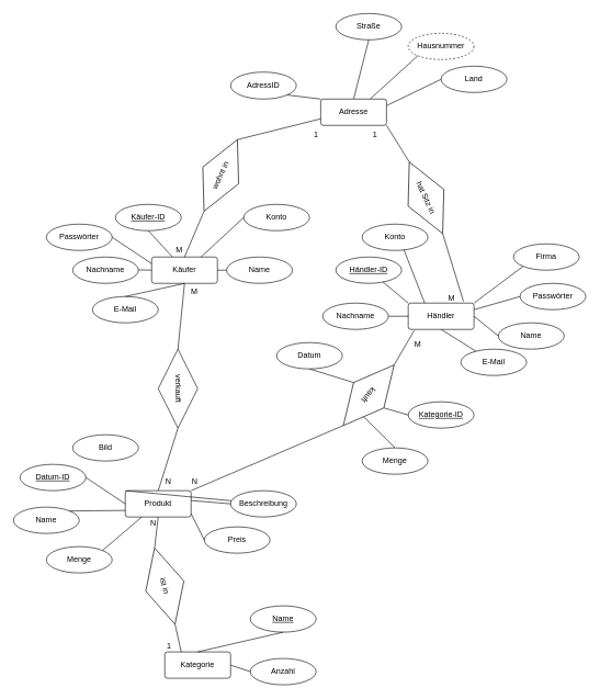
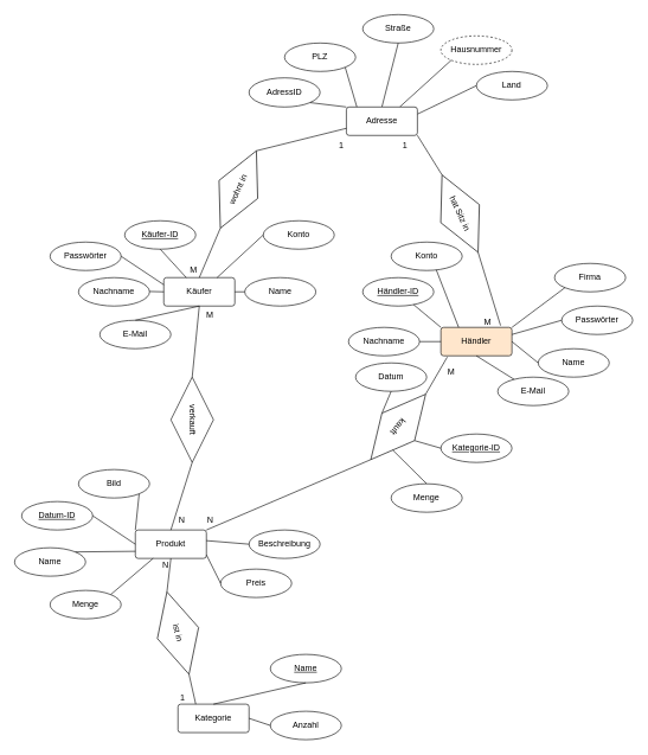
  <mxCell id="0" />
  <mxCell id="1" parent="0" />
- <mxCell id="2" value="Händler" style="rounded=1;arcSize=10;whiteSpace=wrap;html=1;align=center;" parent="1" vertex="1"><mxGeometry x="620" y="460" width="100" height="40" as="geometry" /></mxCell>
+ <mxCell id="2" value="Händler" style="rounded=1;arcSize=10;whiteSpace=wrap;html=1;align=center;fillColor=#ffe6cc;" parent="1" vertex="1"><mxGeometry x="620" y="460" width="100" height="40" as="geometry" /></mxCell>
  <mxCell id="3" value="Käufer" style="rounded=1;arcSize=10;whiteSpace=wrap;html=1;align=center;" parent="1" vertex="1"><mxGeometry x="230" y="390" width="100" height="40" as="geometry" /></mxCell>
  <mxCell id="4" value="Produkt" style="rounded=1;arcSize=10;whiteSpace=wrap;html=1;align=center;" parent="1" vertex="1"><mxGeometry x="190" y="745" width="100" height="40" as="geometry" /></mxCell>
  <mxCell id="5" value="Kategorie" style="rounded=1;arcSize=10;whiteSpace=wrap;html=1;align=center;" parent="1" vertex="1"><mxGeometry x="250" y="990" width="100" height="40" as="geometry" /></mxCell>
  <mxCell id="6" value="E-Mail" style="ellipse;whiteSpace=wrap;html=1;align=center;" parent="1" vertex="1"><mxGeometry x="140" y="450" width="100" height="40" as="geometry" /></mxCell>
  <mxCell id="7" value="Käufer-ID" style="ellipse;whiteSpace=wrap;html=1;align=center;fontStyle=4;" parent="1" vertex="1"><mxGeometry x="175" y="310" width="100" height="40" as="geometry" /></mxCell>
  <mxCell id="8" value="E-Mail" style="ellipse;whiteSpace=wrap;html=1;align=center;" parent="1" vertex="1"><mxGeometry x="700" y="530" width="100" height="40" as="geometry" /></mxCell>
  <mxCell id="9" value="Name" style="ellipse;whiteSpace=wrap;html=1;align=center;" parent="1" vertex="1"><mxGeometry x="344" y="390" width="100" height="40" as="geometry" /></mxCell>
  <mxCell id="10" value="Nachname" style="ellipse;whiteSpace=wrap;html=1;align=center;" parent="1" vertex="1"><mxGeometry x="110" y="390" width="100" height="40" as="geometry" /></mxCell>
  <mxCell id="11" value="Firma&lt;span style=&quot;color: rgba(0, 0, 0, 0); font-family: monospace; font-size: 0px; text-align: start;&quot;&gt;%3CmxGraphModel%3E%3Croot%3E%3CmxCell%20id%3D%220%22%2F%3E%3CmxCell%20id%3D%221%22%20parent%3D%220%22%2F%3E%3CmxCell%20id%3D%222%22%20value%3D%22E-Mail%22%20style%3D%22ellipse%3BwhiteSpace%3Dwrap%3Bhtml%3D1%3Balign%3Dcenter%3B%22%20vertex%3D%221%22%20parent%3D%221%22%3E%3CmxGeometry%20x%3D%22300%22%20y%3D%22250%22%20width%3D%22100%22%20height%3D%2240%22%20as%3D%22geometry%22%2F%3E%3C%2FmxCell%3E%3C%2Froot%3E%3C%2FmxGraphModel%3E&lt;/span&gt;" style="ellipse;whiteSpace=wrap;html=1;align=center;" parent="1" vertex="1"><mxGeometry x="780" y="370" width="100" height="40" as="geometry" /></mxCell>
  <mxCell id="12" value="Name" style="ellipse;whiteSpace=wrap;html=1;align=center;" parent="1" vertex="1"><mxGeometry x="757" y="490" width="100" height="40" as="geometry" /></mxCell>
  <mxCell id="13" value="" style="endArrow=none;html=1;rounded=0;" parent="1" edge="1"><mxGeometry relative="1" as="geometry"><mxPoint x="210" y="409.5" as="sourcePoint" /><mxPoint x="230" y="410" as="targetPoint" /></mxGeometry></mxCell>
  <mxCell id="14" value="" style="endArrow=none;html=1;rounded=0;exitX=0;exitY=1;exitDx=0;exitDy=0;entryX=1;entryY=0;entryDx=0;entryDy=0;" parent="1" source="11" target="2" edge="1"><mxGeometry relative="1" as="geometry"><mxPoint x="220" y="419.5" as="sourcePoint" /><mxPoint x="240" y="420" as="targetPoint" /></mxGeometry></mxCell>
  <mxCell id="15" value="" style="endArrow=none;html=1;rounded=0;entryX=0.5;entryY=0;entryDx=0;entryDy=0;exitX=0.5;exitY=1;exitDx=0;exitDy=0;" parent="1" source="3" target="6" edge="1"><mxGeometry relative="1" as="geometry"><mxPoint x="230" y="429.5" as="sourcePoint" /><mxPoint x="250" y="430" as="targetPoint" /></mxGeometry></mxCell>
  <mxCell id="16" value="" style="endArrow=none;html=1;rounded=0;entryX=0;entryY=0.5;entryDx=0;entryDy=0;exitX=1;exitY=0.5;exitDx=0;exitDy=0;" parent="1" source="3" target="9" edge="1"><mxGeometry relative="1" as="geometry"><mxPoint x="240" y="439.5" as="sourcePoint" /><mxPoint x="260" y="440" as="targetPoint" /></mxGeometry></mxCell>
  <mxCell id="17" value="" style="endArrow=none;html=1;rounded=0;entryX=0.5;entryY=1;entryDx=0;entryDy=0;" parent="1" source="3" target="7" edge="1"><mxGeometry relative="1" as="geometry"><mxPoint x="260" y="459.5" as="sourcePoint" /><mxPoint x="280" y="460" as="targetPoint" /></mxGeometry></mxCell>
  <mxCell id="18" value="Nachname" style="ellipse;whiteSpace=wrap;html=1;align=center;" parent="1" vertex="1"><mxGeometry x="490" y="460" width="100" height="40" as="geometry" /></mxCell>
  <mxCell id="19" value="Händler-ID" style="ellipse;whiteSpace=wrap;html=1;align=center;fontStyle=4;" parent="1" vertex="1"><mxGeometry x="510" y="390" width="100" height="40" as="geometry" /></mxCell>
  <mxCell id="20" value="" style="endArrow=none;html=1;rounded=0;entryX=0.84;entryY=-0.065;entryDx=0;entryDy=0;entryPerimeter=0;exitX=1;exitY=0.5;exitDx=0;exitDy=0;" parent="1" source="78" target="2" edge="1"><mxGeometry relative="1" as="geometry"><mxPoint x="660" y="310" as="sourcePoint" /><mxPoint x="730" y="470" as="targetPoint" /></mxGeometry></mxCell>
  <mxCell id="21" value="" style="endArrow=none;html=1;rounded=0;entryX=0;entryY=0;entryDx=0;entryDy=0;" parent="1" source="19" target="2" edge="1"><mxGeometry relative="1" as="geometry"><mxPoint x="814.645" y="424.142" as="sourcePoint" /><mxPoint x="740" y="480" as="targetPoint" /></mxGeometry></mxCell>
  <mxCell id="22" value="" style="endArrow=none;html=1;rounded=0;exitX=0;exitY=0.5;exitDx=0;exitDy=0;entryX=1;entryY=0.5;entryDx=0;entryDy=0;" parent="1" source="12" target="2" edge="1"><mxGeometry relative="1" as="geometry"><mxPoint x="824.645" y="434.142" as="sourcePoint" /><mxPoint x="750" y="490" as="targetPoint" /></mxGeometry></mxCell>
  <mxCell id="23" value="" style="endArrow=none;html=1;rounded=0;exitX=0.5;exitY=1;exitDx=0;exitDy=0;" parent="1" source="2" target="8" edge="1"><mxGeometry relative="1" as="geometry"><mxPoint x="834.645" y="444.142" as="sourcePoint" /><mxPoint x="760" y="500" as="targetPoint" /></mxGeometry></mxCell>
  <mxCell id="24" value="" style="endArrow=none;html=1;rounded=0;exitX=1;exitY=0.5;exitDx=0;exitDy=0;entryX=0;entryY=0.5;entryDx=0;entryDy=0;" parent="1" source="18" target="2" edge="1"><mxGeometry relative="1" as="geometry"><mxPoint x="844.645" y="454.142" as="sourcePoint" /><mxPoint x="770" y="510" as="targetPoint" /></mxGeometry></mxCell>
  <mxCell id="25" value="" style="endArrow=none;html=1;rounded=0;exitX=0.25;exitY=0;exitDx=0;exitDy=0;" parent="1" source="2" edge="1"><mxGeometry relative="1" as="geometry"><mxPoint x="870" y="110" as="sourcePoint" /><mxPoint x="610" y="370" as="targetPoint" /></mxGeometry></mxCell>
  <mxCell id="26" value="Name" style="ellipse;whiteSpace=wrap;html=1;align=center;fontStyle=4;" parent="1" vertex="1"><mxGeometry x="380" y="920" width="100" height="40" as="geometry" /></mxCell>
  <mxCell id="27" value="Anzahl" style="ellipse;whiteSpace=wrap;html=1;align=center;" parent="1" vertex="1"><mxGeometry x="380" y="1000" width="100" height="40" as="geometry" /></mxCell>
  <mxCell id="28" value="ist in" style="shape=rhombus;perimeter=rhombusPerimeter;whiteSpace=wrap;html=1;align=center;rotation=75;" parent="1" vertex="1"><mxGeometry x="190" y="860" width="120" height="60" as="geometry" /></mxCell>
  <mxCell id="29" value="" style="endArrow=none;html=1;rounded=0;entryX=1;entryY=0.5;entryDx=0;entryDy=0;exitX=0.25;exitY=0;exitDx=0;exitDy=0;" parent="1" source="5" target="28" edge="1"><mxGeometry relative="1" as="geometry"><mxPoint x="250" y="870" as="sourcePoint" /><mxPoint x="410" y="870" as="targetPoint" /></mxGeometry></mxCell>
  <mxCell id="30" value="1" style="resizable=0;html=1;align=right;verticalAlign=bottom;" parent="29" connectable="0" vertex="1"><mxGeometry x="1" relative="1" as="geometry"><mxPoint x="-6" y="42" as="offset" /></mxGeometry></mxCell>
  <mxCell id="31" value="" style="endArrow=none;html=1;rounded=0;entryX=0;entryY=0.5;entryDx=0;entryDy=0;exitX=0.5;exitY=1;exitDx=0;exitDy=0;" parent="1" source="4" target="28" edge="1"><mxGeometry relative="1" as="geometry"><mxPoint x="250" y="900" as="sourcePoint" /><mxPoint x="410" y="900" as="targetPoint" /></mxGeometry></mxCell>
  <mxCell id="32" value="N" style="resizable=0;html=1;align=right;verticalAlign=bottom;" parent="31" connectable="0" vertex="1"><mxGeometry x="1" relative="1" as="geometry"><mxPoint x="2" y="-29" as="offset" /></mxGeometry></mxCell>
  <mxCell id="33" value="" style="endArrow=none;html=1;rounded=0;entryX=0.5;entryY=1;entryDx=0;entryDy=0;exitX=0.5;exitY=0;exitDx=0;exitDy=0;" parent="1" source="5" target="26" edge="1"><mxGeometry relative="1" as="geometry"><mxPoint x="430" y="610" as="sourcePoint" /><mxPoint x="590" y="610" as="targetPoint" /></mxGeometry></mxCell>
  <mxCell id="34" value="" style="endArrow=none;html=1;rounded=0;exitX=1;exitY=0.5;exitDx=0;exitDy=0;entryX=0;entryY=0.5;entryDx=0;entryDy=0;" parent="1" source="5" target="27" edge="1"><mxGeometry relative="1" as="geometry"><mxPoint x="350" y="650" as="sourcePoint" /><mxPoint x="380" y="650" as="targetPoint" /></mxGeometry></mxCell>
  <mxCell id="35" value="Datum-ID" style="ellipse;whiteSpace=wrap;html=1;align=center;fontStyle=4;" parent="1" vertex="1"><mxGeometry x="30" y="705" width="100" height="40" as="geometry" /></mxCell>
  <mxCell id="36" value="" style="endArrow=none;html=1;rounded=0;exitX=1;exitY=0.5;exitDx=0;exitDy=0;entryX=0;entryY=0.5;entryDx=0;entryDy=0;" parent="1" source="35" target="4" edge="1"><mxGeometry relative="1" as="geometry"><mxPoint x="480" y="600" as="sourcePoint" /><mxPoint x="640" y="600" as="targetPoint" /></mxGeometry></mxCell>
  <mxCell id="37" value="Preis&lt;span style=&quot;color: rgba(0, 0, 0, 0); font-family: monospace; font-size: 0px; text-align: start;&quot;&gt;%3CmxGraphModel%3E%3Croot%3E%3CmxCell%20id%3D%220%22%2F%3E%3CmxCell%20id%3D%221%22%20parent%3D%220%22%2F%3E%3CmxCell%20id%3D%222%22%20value%3D%22%22%20style%3D%22endArrow%3Dnone%3Bhtml%3D1%3Brounded%3D0%3BexitX%3D1%3BexitY%3D0.5%3BexitDx%3D0%3BexitDy%3D0%3B%22%20edge%3D%221%22%20parent%3D%221%22%3E%3CmxGeometry%20relative%3D%221%22%20as%3D%22geometry%22%3E%3CmxPoint%20x%3D%22400%22%20y%3D%22430%22%20as%3D%22sourcePoint%22%2F%3E%3CmxPoint%20x%3D%22430%22%20y%3D%22430%22%20as%3D%22targetPoint%22%2F%3E%3C%2FmxGeometry%3E%3C%2FmxCell%3E%3C%2Froot%3E%3C%2FmxGraphModel%3E&lt;/span&gt;" style="ellipse;whiteSpace=wrap;html=1;align=center;" parent="1" vertex="1"><mxGeometry x="310" y="800" width="100" height="40" as="geometry" /></mxCell>
  <mxCell id="38" value="Bild" style="ellipse;whiteSpace=wrap;html=1;align=center;" parent="1" vertex="1"><mxGeometry x="110" y="660" width="100" height="40" as="geometry" /></mxCell>
  <mxCell id="39" value="Beschreibung" style="ellipse;whiteSpace=wrap;html=1;align=center;" parent="1" vertex="1"><mxGeometry x="350" y="745" width="100" height="40" as="geometry" /></mxCell>
  <mxCell id="40" value="" style="endArrow=none;html=1;rounded=0;exitX=0;exitY=0.5;exitDx=0;exitDy=0;" parent="1" source="37" edge="1"><mxGeometry relative="1" as="geometry"><mxPoint x="140" y="775" as="sourcePoint" /><mxPoint x="290" y="780" as="targetPoint" /></mxGeometry></mxCell>
- <mxCell id="41" value="" style="endArrow=none;html=1;rounded=0;exitX=0;exitY=0;exitDx=0;exitDy=0;" parent="1" source="4" target="39" edge="1"><mxGeometry relative="1" as="geometry"><mxPoint x="320" y="790" as="sourcePoint" /><mxPoint x="300" y="775" as="targetPoint" /></mxGeometry></mxCell>
+ <mxCell id="41" value="" style="endArrow=none;html=1;rounded=0;exitX=0;exitY=0;exitDx=0;exitDy=0;entryX=1;entryY=1;entryDx=0;entryDy=0;" parent="1" source="4" target="38" edge="1"><mxGeometry relative="1" as="geometry"><mxPoint x="320" y="790" as="sourcePoint" /><mxPoint x="300" y="775" as="targetPoint" /></mxGeometry></mxCell>
  <mxCell id="42" value="" style="endArrow=none;html=1;rounded=0;exitX=0;exitY=0.5;exitDx=0;exitDy=0;" parent="1" source="39" edge="1"><mxGeometry relative="1" as="geometry"><mxPoint x="330" y="800" as="sourcePoint" /><mxPoint x="290" y="760" as="targetPoint" /></mxGeometry></mxCell>
  <mxCell id="43" value="verkauft" style="shape=rhombus;perimeter=rhombusPerimeter;whiteSpace=wrap;html=1;align=center;rotation=90;" parent="1" vertex="1"><mxGeometry x="210" y="560" width="120" height="60" as="geometry" /></mxCell>
  <mxCell id="44" value="" style="endArrow=none;html=1;rounded=0;exitX=0.5;exitY=0;exitDx=0;exitDy=0;entryX=1;entryY=0.5;entryDx=0;entryDy=0;" parent="1" source="4" target="43" edge="1"><mxGeometry relative="1" as="geometry"><mxPoint x="480" y="600" as="sourcePoint" /><mxPoint x="640" y="600" as="targetPoint" /></mxGeometry></mxCell>
  <mxCell id="45" value="N" style="resizable=0;html=1;align=right;verticalAlign=bottom;" parent="44" connectable="0" vertex="1"><mxGeometry x="1" relative="1" as="geometry"><mxPoint x="-10" y="90" as="offset" /></mxGeometry></mxCell>
  <mxCell id="46" value="" style="endArrow=none;html=1;rounded=0;exitX=0.5;exitY=1;exitDx=0;exitDy=0;entryX=0;entryY=0.5;entryDx=0;entryDy=0;" parent="1" source="3" target="43" edge="1"><mxGeometry relative="1" as="geometry"><mxPoint x="250" y="755" as="sourcePoint" /><mxPoint x="289.386" y="659.261" as="targetPoint" /></mxGeometry></mxCell>
  <mxCell id="47" value="M" style="resizable=0;html=1;align=right;verticalAlign=bottom;" parent="46" connectable="0" vertex="1"><mxGeometry x="1" relative="1" as="geometry"><mxPoint x="30" y="-79" as="offset" /></mxGeometry></mxCell>
  <mxCell id="48" value="kauft" style="shape=rhombus;perimeter=rhombusPerimeter;whiteSpace=wrap;html=1;align=center;rotation=-230;direction=east;" parent="1" vertex="1"><mxGeometry x="500" y="570" width="120" height="60" as="geometry" /></mxCell>
  <mxCell id="49" value="" style="endArrow=none;html=1;rounded=0;exitX=1;exitY=0;exitDx=0;exitDy=0;entryX=1;entryY=0.5;entryDx=0;entryDy=0;" parent="1" source="4" target="48" edge="1"><mxGeometry relative="1" as="geometry"><mxPoint x="250" y="755" as="sourcePoint" /><mxPoint x="280" y="660" as="targetPoint" /></mxGeometry></mxCell>
  <mxCell id="50" value="N" style="resizable=0;html=1;align=right;verticalAlign=bottom;" parent="49" connectable="0" vertex="1"><mxGeometry x="1" relative="1" as="geometry"><mxPoint x="-222" y="94" as="offset" /></mxGeometry></mxCell>
  <mxCell id="51" value="" style="endArrow=none;html=1;rounded=0;exitX=0.09;exitY=1.043;exitDx=0;exitDy=0;entryX=0;entryY=0.5;entryDx=0;entryDy=0;exitPerimeter=0;" parent="1" source="2" target="48" edge="1"><mxGeometry relative="1" as="geometry"><mxPoint x="290" y="440" as="sourcePoint" /><mxPoint x="280" y="540" as="targetPoint" /></mxGeometry></mxCell>
  <mxCell id="52" value="M" style="resizable=0;html=1;align=right;verticalAlign=bottom;" parent="51" connectable="0" vertex="1"><mxGeometry x="1" relative="1" as="geometry"><mxPoint x="42" y="-24" as="offset" /></mxGeometry></mxCell>
  <mxCell id="53" value="Kategorie-ID" style="ellipse;whiteSpace=wrap;html=1;align=center;fontStyle=4;" parent="1" vertex="1"><mxGeometry x="620" y="610" width="100" height="40" as="geometry" /></mxCell>
  <mxCell id="54" value="" style="endArrow=none;html=1;rounded=0;exitX=0.5;exitY=0;exitDx=0;exitDy=0;entryX=0;entryY=0.5;entryDx=0;entryDy=0;" parent="1" source="48" target="53" edge="1"><mxGeometry relative="1" as="geometry"><mxPoint x="480" y="600" as="sourcePoint" /><mxPoint x="640" y="600" as="targetPoint" /></mxGeometry></mxCell>
- <mxCell id="55" value="Datum" style="ellipse;whiteSpace=wrap;html=1;align=center;" parent="1" vertex="1"><mxGeometry x="420" y="520" width="100" height="40" as="geometry" /></mxCell>
+ <mxCell id="55" value="Datum" style="ellipse;whiteSpace=wrap;html=1;align=center;" parent="1" vertex="1"><mxGeometry x="500" y="510" width="100" height="40" as="geometry" /></mxCell>
  <mxCell id="56" value="Menge" style="ellipse;whiteSpace=wrap;html=1;align=center;" parent="1" vertex="1"><mxGeometry x="550" y="680" width="100" height="40" as="geometry" /></mxCell>
  <mxCell id="57" value="" style="endArrow=none;html=1;rounded=0;entryX=1;entryY=0;entryDx=0;entryDy=0;exitX=0.5;exitY=0;exitDx=0;exitDy=0;" parent="1" source="56" target="48" edge="1"><mxGeometry relative="1" as="geometry"><mxPoint x="480" y="600" as="sourcePoint" /><mxPoint x="640" y="600" as="targetPoint" /></mxGeometry></mxCell>
  <mxCell id="58" value="" style="endArrow=none;html=1;rounded=0;exitX=0.5;exitY=1;exitDx=0;exitDy=0;entryX=0.5;entryY=1;entryDx=0;entryDy=0;" parent="1" source="48" target="55" edge="1"><mxGeometry relative="1" as="geometry"><mxPoint x="610" y="690" as="sourcePoint" /><mxPoint x="490" y="590" as="targetPoint" /></mxGeometry></mxCell>
  <mxCell id="59" value="Konto" style="ellipse;whiteSpace=wrap;html=1;align=center;" vertex="1" parent="1"><mxGeometry x="550" y="340" width="100" height="40" as="geometry" /></mxCell>
  <mxCell id="60" value="Konto" style="ellipse;whiteSpace=wrap;html=1;align=center;" vertex="1" parent="1"><mxGeometry x="370" y="310" width="100" height="40" as="geometry" /></mxCell>
  <mxCell id="61" value="Passwörter" style="ellipse;whiteSpace=wrap;html=1;align=center;" vertex="1" parent="1"><mxGeometry x="70" y="340" width="100" height="40" as="geometry" /></mxCell>
  <mxCell id="62" value="" style="endArrow=none;html=1;rounded=0;entryX=1;entryY=0.5;entryDx=0;entryDy=0;exitX=0;exitY=0.25;exitDx=0;exitDy=0;" edge="1" parent="1" source="3" target="61"><mxGeometry width="50" height="50" relative="1" as="geometry"><mxPoint x="180" y="410" as="sourcePoint" /><mxPoint x="230" y="360" as="targetPoint" /></mxGeometry></mxCell>
  <mxCell id="63" value="Passwörter" style="ellipse;whiteSpace=wrap;html=1;align=center;" vertex="1" parent="1"><mxGeometry x="790" y="430" width="100" height="40" as="geometry" /></mxCell>
  <mxCell id="64" value="" style="endArrow=none;html=1;rounded=0;entryX=0;entryY=0.5;entryDx=0;entryDy=0;exitX=1;exitY=0.25;exitDx=0;exitDy=0;" edge="1" parent="1" source="2" target="63"><mxGeometry width="50" height="50" relative="1" as="geometry"><mxPoint x="740" y="490" as="sourcePoint" /><mxPoint x="790" y="440" as="targetPoint" /></mxGeometry></mxCell>
  <mxCell id="65" value="Name" style="ellipse;whiteSpace=wrap;html=1;align=center;" vertex="1" parent="1"><mxGeometry x="20" y="770" width="100" height="40" as="geometry" /></mxCell>
  <mxCell id="66" value="Menge" style="ellipse;whiteSpace=wrap;html=1;align=center;" vertex="1" parent="1"><mxGeometry x="70" y="830" width="100" height="40" as="geometry" /></mxCell>
  <mxCell id="67" value="" style="endArrow=none;html=1;rounded=0;entryX=0;entryY=0.75;entryDx=0;entryDy=0;exitX=1;exitY=0;exitDx=0;exitDy=0;" edge="1" parent="1" source="65" target="4"><mxGeometry width="50" height="50" relative="1" as="geometry"><mxPoint x="140" y="840" as="sourcePoint" /><mxPoint x="190" y="790" as="targetPoint" /></mxGeometry></mxCell>
  <mxCell id="68" value="" style="endArrow=none;html=1;rounded=0;entryX=0.25;entryY=1;entryDx=0;entryDy=0;exitX=1;exitY=0;exitDx=0;exitDy=0;" edge="1" parent="1" source="66" target="4"><mxGeometry width="50" height="50" relative="1" as="geometry"><mxPoint x="170" y="840" as="sourcePoint" /><mxPoint x="210" y="800" as="targetPoint" /></mxGeometry></mxCell>
  <mxCell id="69" value="Hausnummer" style="ellipse;whiteSpace=wrap;html=1;align=center;dashed=1;" vertex="1" parent="1"><mxGeometry x="620" y="50" width="100" height="40" as="geometry" /></mxCell>
  <mxCell id="70" value="Straße" style="ellipse;whiteSpace=wrap;html=1;align=center;" vertex="1" parent="1"><mxGeometry x="510" y="20" width="100" height="40" as="geometry" /></mxCell>
+ <mxCell id="71" value="PLZ" style="ellipse;whiteSpace=wrap;html=1;align=center;" vertex="1" parent="1"><mxGeometry x="400" y="60" width="100" height="40" as="geometry" /></mxCell>
  <mxCell id="72" value="Land" style="ellipse;whiteSpace=wrap;html=1;align=center;" vertex="1" parent="1"><mxGeometry x="670" y="100" width="100" height="40" as="geometry" /></mxCell>
  <mxCell id="73" value="" style="endArrow=none;html=1;rounded=0;entryX=0.5;entryY=1;entryDx=0;entryDy=0;exitX=0.5;exitY=0;exitDx=0;exitDy=0;" edge="1" parent="1" source="77" target="70"><mxGeometry width="50" height="50" relative="1" as="geometry"><mxPoint x="537" y="150" as="sourcePoint" /><mxPoint x="570" y="80" as="targetPoint" /></mxGeometry></mxCell>
+ <mxCell id="74" value="" style="endArrow=none;html=1;rounded=0;entryX=1;entryY=1;entryDx=0;entryDy=0;exitX=0.15;exitY=0.02;exitDx=0;exitDy=0;exitPerimeter=0;" edge="1" parent="1" source="77" target="71"><mxGeometry width="50" height="50" relative="1" as="geometry"><mxPoint x="501.645" y="155.858" as="sourcePoint" /><mxPoint x="530" y="100" as="targetPoint" /></mxGeometry></mxCell>
  <mxCell id="75" value="" style="endArrow=none;html=1;rounded=0;entryX=0;entryY=1;entryDx=0;entryDy=0;exitX=0.75;exitY=0;exitDx=0;exitDy=0;" edge="1" parent="1" source="77" target="69"><mxGeometry width="50" height="50" relative="1" as="geometry"><mxPoint x="572.355" y="155.858" as="sourcePoint" /><mxPoint x="620" y="110" as="targetPoint" /></mxGeometry></mxCell>
  <mxCell id="76" value="" style="endArrow=none;html=1;rounded=0;entryX=0;entryY=0.5;entryDx=0;entryDy=0;exitX=1;exitY=0.25;exitDx=0;exitDy=0;" edge="1" parent="1" source="77" target="72"><mxGeometry width="50" height="50" relative="1" as="geometry"><mxPoint x="587" y="170" as="sourcePoint" /><mxPoint x="660" y="140" as="targetPoint" /></mxGeometry></mxCell>
  <mxCell id="77" value="Adresse" style="rounded=1;arcSize=10;whiteSpace=wrap;html=1;align=center;" vertex="1" parent="1"><mxGeometry x="487" y="150" width="100" height="40" as="geometry" /></mxCell>
  <mxCell id="78" value="hat Sitz in" style="shape=rhombus;perimeter=rhombusPerimeter;whiteSpace=wrap;html=1;align=center;rotation=65;" vertex="1" parent="1"><mxGeometry x="587" y="270" width="120" height="60" as="geometry" /></mxCell>
  <mxCell id="79" value="" style="endArrow=none;html=1;rounded=0;entryX=0;entryY=0.5;entryDx=0;entryDy=0;exitX=0.75;exitY=0;exitDx=0;exitDy=0;" edge="1" parent="1" source="3" target="60"><mxGeometry width="50" height="50" relative="1" as="geometry"><mxPoint x="280" y="380" as="sourcePoint" /><mxPoint x="330" y="330" as="targetPoint" /></mxGeometry></mxCell>
  <mxCell id="80" value="" style="endArrow=none;html=1;rounded=0;exitX=0.5;exitY=0;exitDx=0;exitDy=0;entryX=0;entryY=0.5;entryDx=0;entryDy=0;" edge="1" parent="1" source="3" target="81"><mxGeometry width="50" height="50" relative="1" as="geometry"><mxPoint x="280" y="300" as="sourcePoint" /><mxPoint x="310" y="320" as="targetPoint" /></mxGeometry></mxCell>
  <mxCell id="81" value="wohnt in" style="shape=rhombus;perimeter=rhombusPerimeter;whiteSpace=wrap;html=1;align=center;rotation=-65;" vertex="1" parent="1"><mxGeometry x="275" y="236" width="120" height="60" as="geometry" /></mxCell>
  <mxCell id="82" value="" style="endArrow=none;html=1;rounded=0;entryX=0;entryY=0.75;entryDx=0;entryDy=0;exitX=1;exitY=0.5;exitDx=0;exitDy=0;" edge="1" parent="1" source="81" target="77"><mxGeometry width="50" height="50" relative="1" as="geometry"><mxPoint x="410" y="260" as="sourcePoint" /><mxPoint x="460" y="210" as="targetPoint" /></mxGeometry></mxCell>
  <mxCell id="83" value="" style="endArrow=none;html=1;rounded=0;entryX=0;entryY=0.5;entryDx=0;entryDy=0;exitX=1;exitY=1;exitDx=0;exitDy=0;" edge="1" parent="1" source="77" target="78"><mxGeometry width="50" height="50" relative="1" as="geometry"><mxPoint x="480" y="300" as="sourcePoint" /><mxPoint x="530" y="250" as="targetPoint" /></mxGeometry></mxCell>
  <mxCell id="84" value="M" style="resizable=0;html=1;align=right;verticalAlign=bottom;" connectable="0" vertex="1" parent="1"><mxGeometry x="270" y="380.004" as="geometry"><mxPoint x="7" y="8" as="offset" /></mxGeometry></mxCell>
  <mxCell id="85" value="M" style="resizable=0;html=1;align=right;verticalAlign=bottom;" connectable="0" vertex="1" parent="1"><mxGeometry x="280" y="390.004" as="geometry"><mxPoint x="411" y="70" as="offset" /></mxGeometry></mxCell>
  <mxCell id="86" value="1&lt;br&gt;" style="text;html=1;strokeColor=none;fillColor=none;align=center;verticalAlign=middle;whiteSpace=wrap;rounded=0;" vertex="1" parent="1"><mxGeometry x="450" y="190" width="60" height="30" as="geometry" /></mxCell>
  <mxCell id="87" value="1&lt;br&gt;" style="text;html=1;strokeColor=none;fillColor=none;align=center;verticalAlign=middle;whiteSpace=wrap;rounded=0;" vertex="1" parent="1"><mxGeometry x="540" y="190" width="60" height="30" as="geometry" /></mxCell>
  <mxCell id="88" value="AdressID" style="ellipse;whiteSpace=wrap;html=1;align=center;" vertex="1" parent="1"><mxGeometry x="350" y="109" width="100" height="41" as="geometry" /></mxCell>
  <mxCell id="89" value="" style="endArrow=none;html=1;rounded=0;entryX=1;entryY=1;entryDx=0;entryDy=0;exitX=0;exitY=0;exitDx=0;exitDy=0;" edge="1" parent="1" target="88" source="77"><mxGeometry width="50" height="50" relative="1" as="geometry"><mxPoint x="452" y="199.8" as="sourcePoint" /><mxPoint x="480" y="149" as="targetPoint" /></mxGeometry></mxCell>
